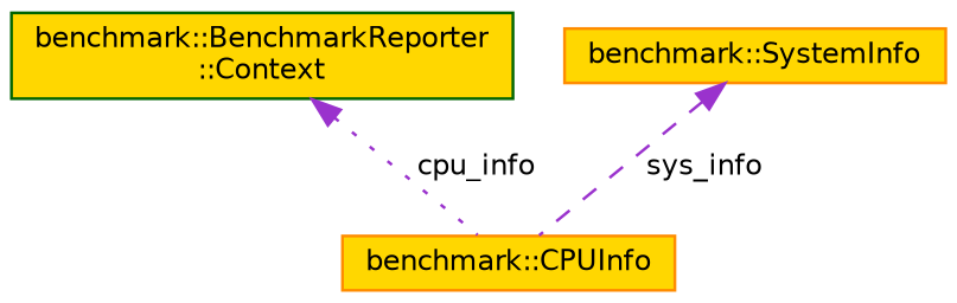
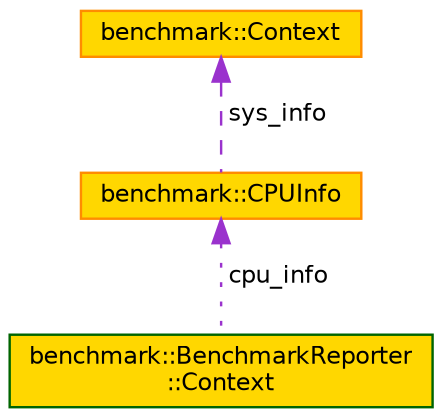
  digraph {
    node [color=darkorange fillcolor=gold fontname=Helvetica fontsize=10 shape=record style=filled]
    edge [color=darkorchid3 dir=back fontname=Helvetica fontsize=10 labelfontname=Helvetica labelfontsize=10]
    n1 [color=darkgreen fontcolor=black height=0.2 label="benchmark::BenchmarkReporter\l::Context" width=0.4]
    n2 [height=0.2 label="benchmark::CPUInfo" width=0.4]
-   n3 [height=0.2 label="benchmark::SystemInfo" width=0.4]
-   n1 -> n2 [label=" cpu_info" style=dotted]
+   n3 [height=0.2 label="benchmark::Context" width=0.4]
+   n2 -> n1 [label=" cpu_info" style=dotted]
    n3 -> n2 [label=" sys_info" style=dashed]
  }
